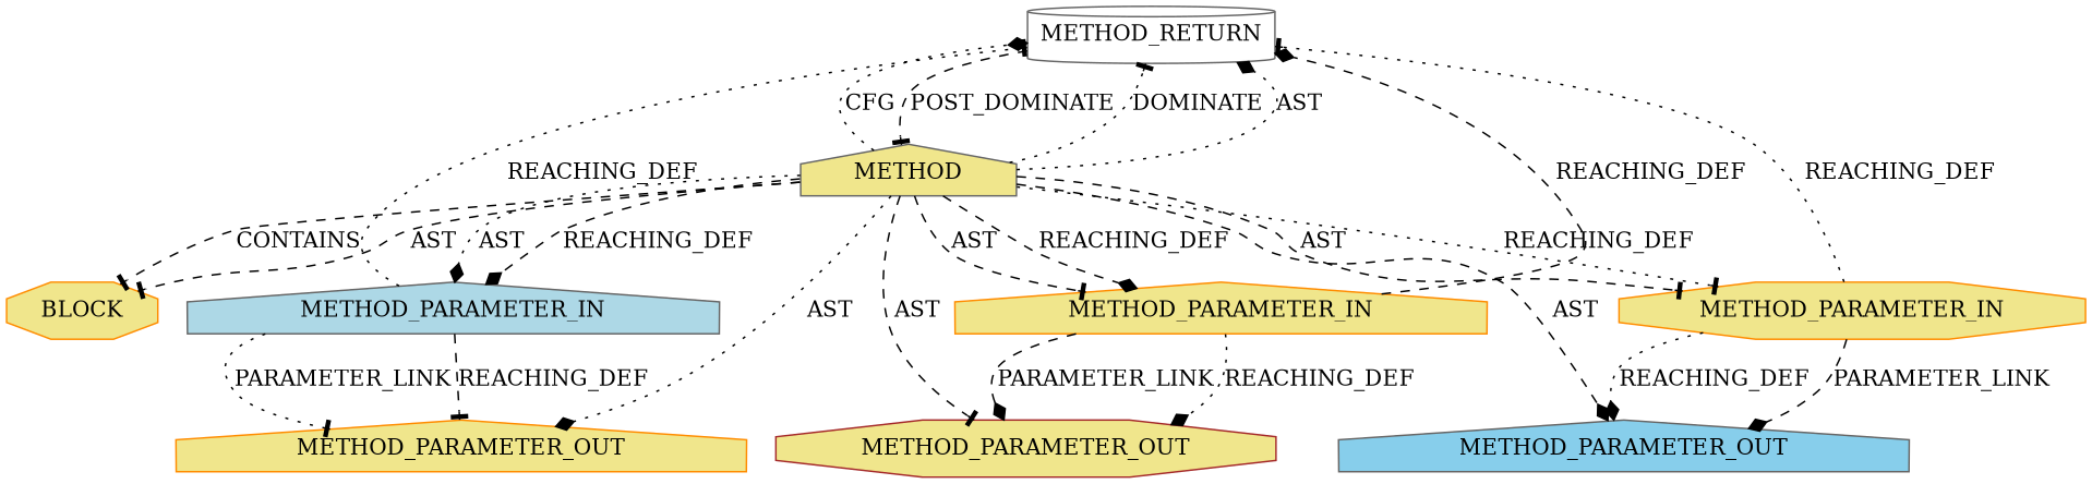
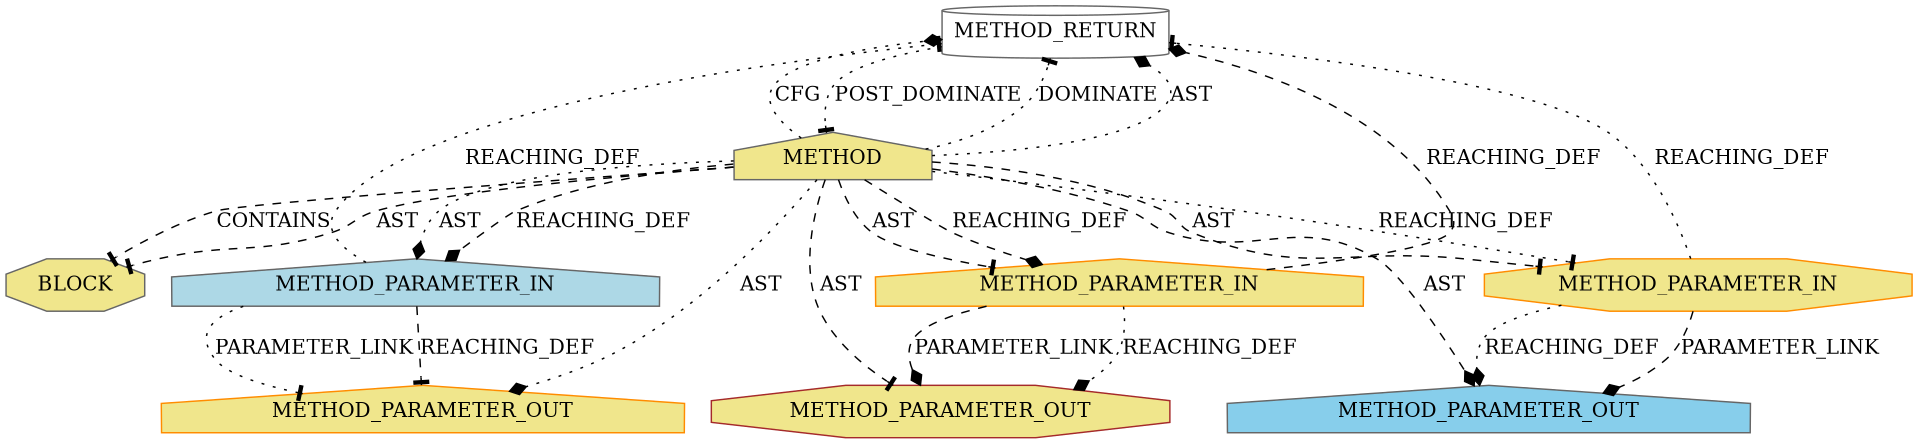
  digraph {
    node [CODE="<empty>" EVALUATION_STRATEGY=BY_VALUE ORDER=2 TYPE_FULL_NAME=ANY color=gray40 fillcolor=khaki shape=house style=filled IS_VARIADIC=false]
    edge [arrowhead=tee style=dotted]
    n1 [CODE=RET fillcolor=white label=METHOD_RETURN shape=cylinder IS_VARIADIC=""]
    n2 [AST_PARENT_FULL_NAME="<global>" AST_PARENT_TYPE=NAMESPACE_BLOCK FILENAME="<empty>" FULL_NAME=BUF_strlcpy IS_EXTERNAL=true NAME=BUF_strlcpy ORDER=0 label=METHOD EVALUATION_STRATEGY="" TYPE_FULL_NAME="" IS_VARIADIC=""]
    n3 [CODE=p1 INDEX=1 NAME=p1 ORDER=1 fillcolor=lightblue label=METHOD_PARAMETER_IN]
    n4 [CODE=p1 INDEX=1 NAME=p1 ORDER=1 color=darkorange label=METHOD_PARAMETER_OUT]
    n5 [CODE=p2 INDEX=2 NAME=p2 color=darkorange label=METHOD_PARAMETER_IN]
    n6 [CODE=p2 INDEX=2 NAME=p2 color=brown label=METHOD_PARAMETER_OUT shape=octagon]
    n7 [CODE=p3 INDEX=3 NAME=p3 ORDER=3 fillcolor=skyblue label=METHOD_PARAMETER_OUT]
    n8 [CODE=p3 INDEX=3 NAME=p3 ORDER=3 color=darkorange label=METHOD_PARAMETER_IN shape=octagon]
-   n9 [ARGUMENT_INDEX=1 ORDER=1 color=darkorange label=BLOCK shape=octagon EVALUATION_STRATEGY="" IS_VARIADIC=""]
-   n1 -> n2 [label=POST_DOMINATE style=dashed]
+   n9 [ARGUMENT_INDEX=1 ORDER=1 label=BLOCK shape=octagon EVALUATION_STRATEGY="" IS_VARIADIC=""]
+   n1 -> n2 [label=POST_DOMINATE]
    n2 -> n1 [label=DOMINATE]
    n2 -> n1 [arrowhead=diamond label=AST]
    n2 -> n1 [arrowhead=diamond label=CFG]
    n2 -> n3 [arrowhead=diamond label=REACHING_DEF style=dashed]
    n2 -> n3 [arrowhead=diamond label=AST]
    n2 -> n4 [arrowhead=diamond label=AST]
    n2 -> n5 [label=AST style=dashed]
    n2 -> n5 [arrowhead=diamond label=REACHING_DEF style=dashed]
    n2 -> n6 [label=AST style=dashed]
    n2 -> n7 [arrowhead=diamond label=AST style=dashed]
    n2 -> n8 [label=REACHING_DEF]
    n2 -> n8 [label=AST style=dashed]
    n2 -> n9 [label=CONTAINS style=dashed]
    n2 -> n9 [label=AST style=dashed]
    n3 -> n1 [VARIABLE=p1 label=REACHING_DEF]
    n3 -> n4 [VARIABLE=p1 label=REACHING_DEF style=dashed]
    n3 -> n4 [label=PARAMETER_LINK]
    n5 -> n1 [VARIABLE=p2 arrowhead=diamond label=REACHING_DEF style=dashed]
    n5 -> n6 [arrowhead=diamond label=PARAMETER_LINK style=dashed]
    n5 -> n6 [VARIABLE=p2 arrowhead=diamond label=REACHING_DEF]
    n8 -> n1 [VARIABLE=p3 label=REACHING_DEF]
    n8 -> n7 [arrowhead=diamond label=PARAMETER_LINK style=dashed]
    n8 -> n7 [VARIABLE=p3 arrowhead=diamond label=REACHING_DEF]
  }
